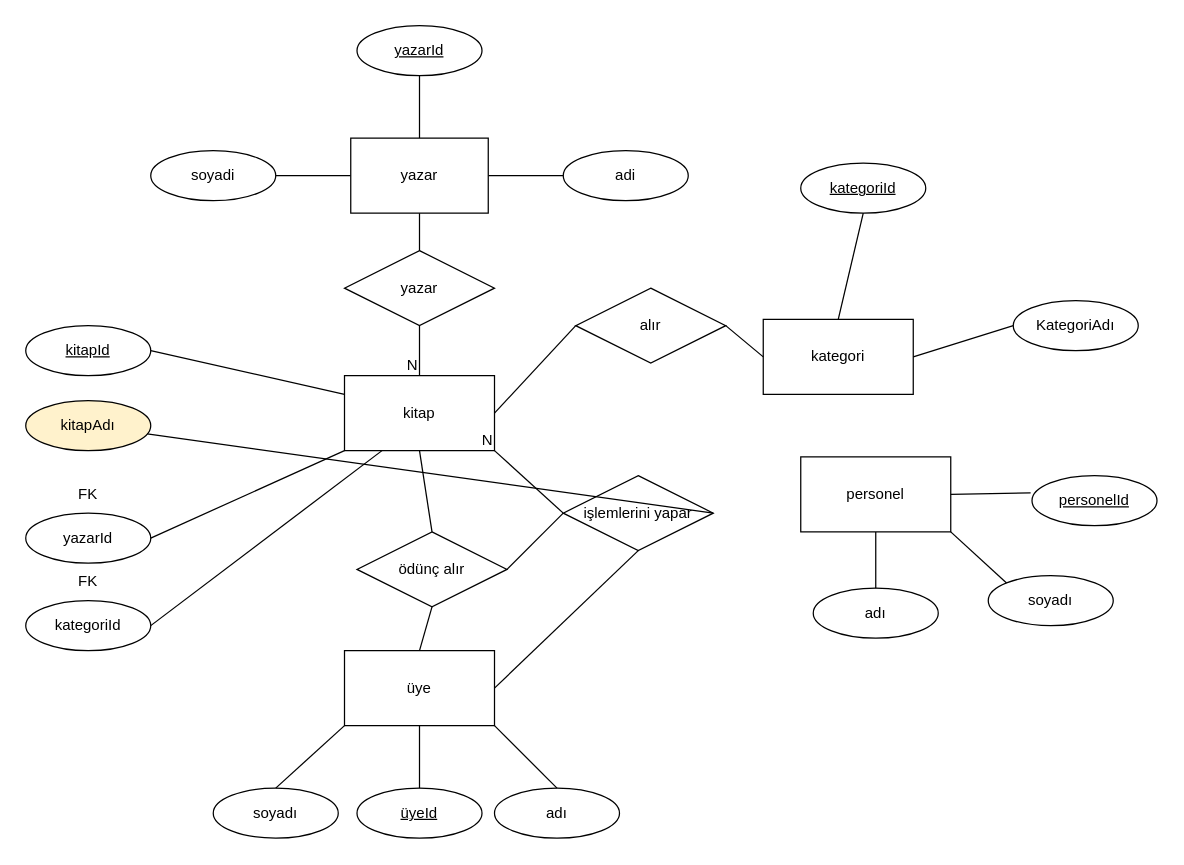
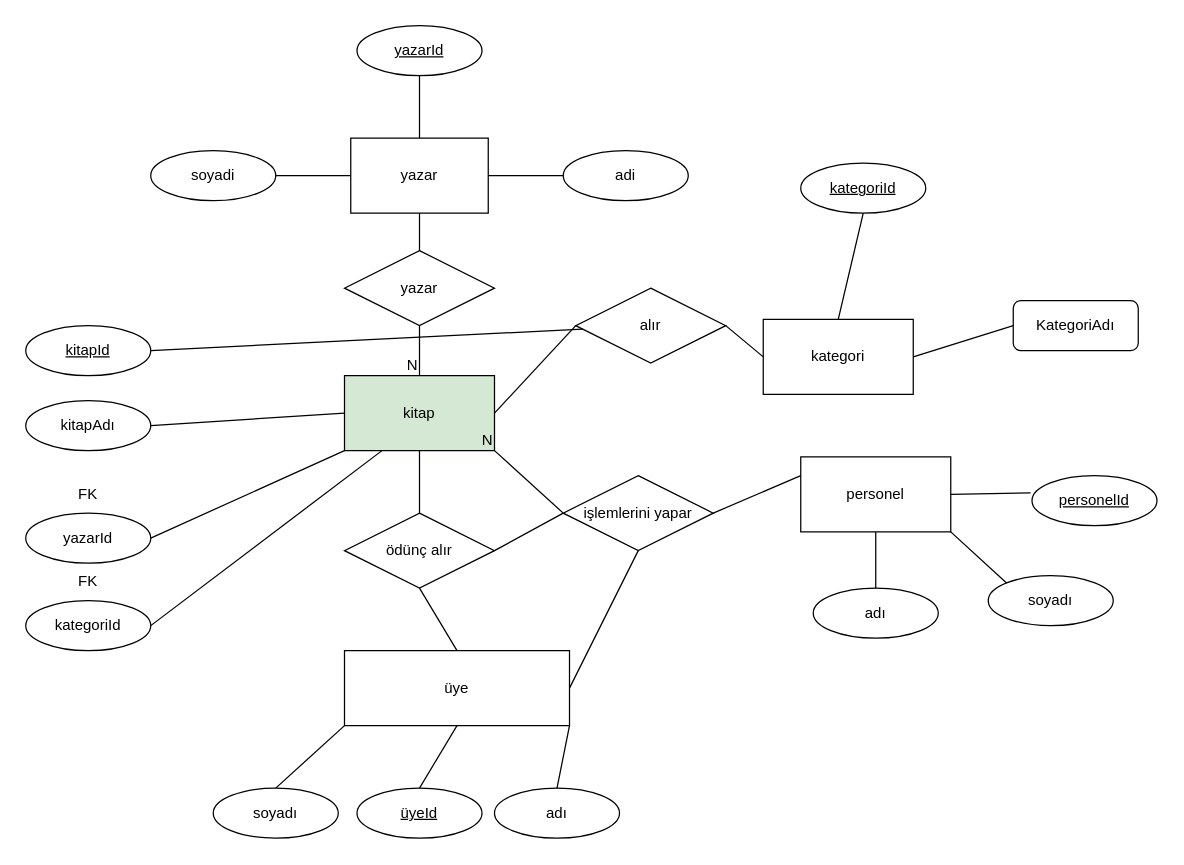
  <mxCell id="0" />
  <mxCell id="1" parent="0" />
  <mxCell id="2" value="&lt;div&gt;kategori&lt;/div&gt;" style="rounded=0;whiteSpace=wrap;html=1;" parent="1" vertex="1"><mxGeometry x="610" y="255" width="120" height="60" as="geometry" /></mxCell>
- <mxCell id="3" value="üye" style="rounded=0;whiteSpace=wrap;html=1;" parent="1" vertex="1"><mxGeometry x="275" y="520" width="120" height="60" as="geometry" /></mxCell>
+ <mxCell id="3" value="üye" style="rounded=0;whiteSpace=wrap;html=1;" parent="1" vertex="1"><mxGeometry x="275" y="520" width="180" height="60" as="geometry" /></mxCell>
  <mxCell id="4" value="personel" style="rounded=0;whiteSpace=wrap;html=1;" parent="1" vertex="1"><mxGeometry x="640" y="365" width="120" height="60" as="geometry" /></mxCell>
- <mxCell id="5" value="kitap" style="rounded=0;whiteSpace=wrap;html=1;" parent="1" vertex="1"><mxGeometry x="275" y="300" width="120" height="60" as="geometry" /></mxCell>
+ <mxCell id="5" value="kitap" style="rounded=0;whiteSpace=wrap;html=1;fillColor=#d5e8d4;" parent="1" vertex="1"><mxGeometry x="275" y="300" width="120" height="60" as="geometry" /></mxCell>
  <mxCell id="6" value="" style="endArrow=none;html=1;rounded=0;exitX=0.5;exitY=1;exitDx=0;exitDy=0;entryX=0.5;entryY=0;entryDx=0;entryDy=0;" parent="1" source="22" target="5" edge="1"><mxGeometry relative="1" as="geometry"><mxPoint x="390" y="250" as="sourcePoint" /><mxPoint x="550" y="250" as="targetPoint" /></mxGeometry></mxCell>
  <mxCell id="7" value="N" style="resizable=0;html=1;whiteSpace=wrap;align=right;verticalAlign=bottom;" parent="6" connectable="0" vertex="1"><mxGeometry x="1" relative="1" as="geometry" /></mxCell>
  <mxCell id="8" value="yazar" style="shape=rhombus;perimeter=rhombusPerimeter;whiteSpace=wrap;html=1;align=center;" parent="1" vertex="1"><mxGeometry x="275" y="200" width="120" height="60" as="geometry" /></mxCell>
  <mxCell id="9" value="kategoriId" style="ellipse;whiteSpace=wrap;html=1;align=center;fontStyle=4;" parent="1" vertex="1"><mxGeometry x="640" y="130" width="100" height="40" as="geometry" /></mxCell>
  <mxCell id="10" value="" style="endArrow=none;html=1;rounded=0;entryX=0.5;entryY=1;entryDx=0;entryDy=0;exitX=0.5;exitY=0;exitDx=0;exitDy=0;" parent="1" source="2" target="9" edge="1"><mxGeometry width="50" height="50" relative="1" as="geometry"><mxPoint x="429" y="110" as="sourcePoint" /><mxPoint x="479" y="60" as="targetPoint" /><Array as="points" /></mxGeometry></mxCell>
- <mxCell id="11" value="KategoriAdı" style="ellipse;whiteSpace=wrap;html=1;align=center;" parent="1" vertex="1"><mxGeometry x="810" y="240" width="100" height="40" as="geometry" /></mxCell>
+ <mxCell id="11" value="KategoriAdı" style="whiteSpace=wrap;html=1;align=center;rounded=1;" parent="1" vertex="1"><mxGeometry x="810" y="240" width="100" height="40" as="geometry" /></mxCell>
  <mxCell id="12" value="" style="endArrow=none;html=1;rounded=0;entryX=0;entryY=0.5;entryDx=0;entryDy=0;exitX=1;exitY=0.5;exitDx=0;exitDy=0;" parent="1" source="2" target="11" edge="1"><mxGeometry width="50" height="50" relative="1" as="geometry"><mxPoint x="450" y="290" as="sourcePoint" /><mxPoint x="500" y="240" as="targetPoint" /><Array as="points" /></mxGeometry></mxCell>
  <mxCell id="13" value="soyadi" style="ellipse;whiteSpace=wrap;html=1;align=center;" parent="1" vertex="1"><mxGeometry x="120" y="120" width="100" height="40" as="geometry" /></mxCell>
  <mxCell id="14" value="adi" style="ellipse;whiteSpace=wrap;html=1;align=center;" parent="1" vertex="1"><mxGeometry x="450" y="120" width="100" height="40" as="geometry" /></mxCell>
  <mxCell id="15" value="personelId" style="ellipse;whiteSpace=wrap;html=1;align=center;fontStyle=4;" parent="1" vertex="1"><mxGeometry x="825" y="380" width="100" height="40" as="geometry" /></mxCell>
  <mxCell id="16" value="" style="endArrow=none;html=1;rounded=0;entryX=-0.011;entryY=0.343;entryDx=0;entryDy=0;entryPerimeter=0;exitX=1;exitY=0.5;exitDx=0;exitDy=0;" parent="1" source="4" target="15" edge="1"><mxGeometry width="50" height="50" relative="1" as="geometry"><mxPoint x="450" y="290" as="sourcePoint" /><mxPoint x="500" y="240" as="targetPoint" /></mxGeometry></mxCell>
  <mxCell id="17" value="" style="endArrow=none;html=1;rounded=0;entryX=1;entryY=0.5;entryDx=0;entryDy=0;exitX=0;exitY=0.5;exitDx=0;exitDy=0;" parent="1" source="22" target="13" edge="1"><mxGeometry width="50" height="50" relative="1" as="geometry"><mxPoint x="450" y="290" as="sourcePoint" /><mxPoint x="500" y="240" as="targetPoint" /><Array as="points" /></mxGeometry></mxCell>
  <mxCell id="18" value="" style="endArrow=none;html=1;rounded=0;entryX=0;entryY=0.5;entryDx=0;entryDy=0;exitX=1;exitY=0.5;exitDx=0;exitDy=0;" parent="1" source="22" target="14" edge="1"><mxGeometry width="50" height="50" relative="1" as="geometry"><mxPoint x="540" y="240" as="sourcePoint" /><mxPoint x="590" y="190" as="targetPoint" /></mxGeometry></mxCell>
  <mxCell id="19" value="yazarId" style="ellipse;whiteSpace=wrap;html=1;align=center;fontStyle=4;" parent="1" vertex="1"><mxGeometry x="285" y="20" width="100" height="40" as="geometry" /></mxCell>
  <mxCell id="20" value="" style="endArrow=none;html=1;rounded=0;entryX=0.5;entryY=1;entryDx=0;entryDy=0;exitX=0.5;exitY=0;exitDx=0;exitDy=0;" parent="1" source="22" target="19" edge="1"><mxGeometry width="50" height="50" relative="1" as="geometry"><mxPoint x="540" y="240" as="sourcePoint" /><mxPoint x="590" y="190" as="targetPoint" /></mxGeometry></mxCell>
  <mxCell id="21" value="&lt;div&gt;alır&lt;/div&gt;" style="shape=rhombus;perimeter=rhombusPerimeter;whiteSpace=wrap;html=1;align=center;" parent="1" vertex="1"><mxGeometry x="460" y="230" width="120" height="60" as="geometry" /></mxCell>
  <mxCell id="22" value="yazar" style="rounded=0;whiteSpace=wrap;html=1;" parent="1" vertex="1"><mxGeometry x="280" y="110" width="110" height="60" as="geometry" /></mxCell>
  <mxCell id="23" value="&lt;div&gt;işlemlerini yapar&lt;/div&gt;" style="shape=rhombus;perimeter=rhombusPerimeter;whiteSpace=wrap;html=1;align=center;" parent="1" vertex="1"><mxGeometry x="450" y="380" width="120" height="60" as="geometry" /></mxCell>
- <mxCell id="24" value="ödünç alır" style="shape=rhombus;perimeter=rhombusPerimeter;whiteSpace=wrap;html=1;align=center;" parent="1" vertex="1"><mxGeometry x="285" y="425" width="120" height="60" as="geometry" /></mxCell>
+ <mxCell id="24" value="ödünç alır" style="shape=rhombus;perimeter=rhombusPerimeter;whiteSpace=wrap;html=1;align=center;" parent="1" vertex="1"><mxGeometry x="275" y="410" width="120" height="60" as="geometry" /></mxCell>
  <mxCell id="25" value="üyeId" style="ellipse;whiteSpace=wrap;html=1;align=center;fontStyle=4;" parent="1" vertex="1"><mxGeometry x="285" y="630" width="100" height="40" as="geometry" /></mxCell>
  <mxCell id="26" value="adı" style="ellipse;whiteSpace=wrap;html=1;align=center;" parent="1" vertex="1"><mxGeometry x="395" y="630" width="100" height="40" as="geometry" /></mxCell>
  <mxCell id="27" value="soyadı" style="ellipse;whiteSpace=wrap;html=1;align=center;" parent="1" vertex="1"><mxGeometry x="170" y="630" width="100" height="40" as="geometry" /></mxCell>
  <mxCell id="28" value="" style="endArrow=none;html=1;rounded=0;entryX=0.5;entryY=0;entryDx=0;entryDy=0;exitX=0.5;exitY=1;exitDx=0;exitDy=0;" parent="1" source="3" target="25" edge="1"><mxGeometry relative="1" as="geometry"><mxPoint x="480" y="460" as="sourcePoint" /><mxPoint x="640" y="460" as="targetPoint" /></mxGeometry></mxCell>
  <mxCell id="29" value="kategoriId" style="ellipse;whiteSpace=wrap;html=1;align=center;" parent="1" vertex="1"><mxGeometry x="20" y="480" width="100" height="40" as="geometry" /></mxCell>
  <mxCell id="30" value="yazarId" style="ellipse;whiteSpace=wrap;html=1;align=center;" parent="1" vertex="1"><mxGeometry x="20" y="410" width="100" height="40" as="geometry" /></mxCell>
- <mxCell id="31" value="kitapAdı" style="ellipse;whiteSpace=wrap;html=1;align=center;fillColor=#fff2cc;" parent="1" vertex="1"><mxGeometry x="20" y="320" width="100" height="40" as="geometry" /></mxCell>
+ <mxCell id="31" value="kitapAdı" style="ellipse;whiteSpace=wrap;html=1;align=center;" parent="1" vertex="1"><mxGeometry x="20" y="320" width="100" height="40" as="geometry" /></mxCell>
  <mxCell id="32" value="kitapId" style="ellipse;whiteSpace=wrap;html=1;align=center;fontStyle=4;" parent="1" vertex="1"><mxGeometry x="20" y="260" width="100" height="40" as="geometry" /></mxCell>
  <mxCell id="33" value="" style="endArrow=none;html=1;rounded=0;exitX=1;exitY=0.5;exitDx=0;exitDy=0;entryX=0.25;entryY=1;entryDx=0;entryDy=0;" parent="1" source="29" target="5" edge="1"><mxGeometry relative="1" as="geometry"><mxPoint x="480" y="400" as="sourcePoint" /><mxPoint x="640" y="400" as="targetPoint" /></mxGeometry></mxCell>
  <mxCell id="34" value="" style="endArrow=none;html=1;rounded=0;exitX=1;exitY=0.5;exitDx=0;exitDy=0;entryX=0;entryY=1;entryDx=0;entryDy=0;" parent="1" source="30" target="5" edge="1"><mxGeometry relative="1" as="geometry"><mxPoint x="170" y="490" as="sourcePoint" /><mxPoint x="355" y="380" as="targetPoint" /></mxGeometry></mxCell>
- <mxCell id="36" value="" style="endArrow=none;html=1;rounded=0;exitX=1;exitY=0.5;exitDx=0;exitDy=0;entryX=0;entryY=0.25;entryDx=0;entryDy=0;" parent="1" source="32" target="5" edge="1"><mxGeometry relative="1" as="geometry"><mxPoint x="160" y="380" as="sourcePoint" /><mxPoint x="345" y="270" as="targetPoint" /></mxGeometry></mxCell>
+ <mxCell id="35" value="" style="endArrow=none;html=1;rounded=0;exitX=1;exitY=0.5;exitDx=0;exitDy=0;entryX=0;entryY=0.5;entryDx=0;entryDy=0;" parent="1" source="31" target="5" edge="1"><mxGeometry relative="1" as="geometry"><mxPoint x="180" y="410" as="sourcePoint" /><mxPoint x="365" y="300" as="targetPoint" /></mxGeometry></mxCell>
+ <mxCell id="36" value="" style="endArrow=none;html=1;rounded=0;exitX=1;exitY=0.5;exitDx=0;exitDy=0;" parent="1" source="32" target="21" edge="1"><mxGeometry relative="1" as="geometry"><mxPoint x="160" y="380" as="sourcePoint" /><mxPoint x="345" y="270" as="targetPoint" /></mxGeometry></mxCell>
  <mxCell id="37" value="" style="shape=table;startSize=0;container=1;collapsible=1;childLayout=tableLayout;fixedRows=1;rowLines=0;fontStyle=0;align=center;resizeLast=1;strokeColor=none;fillColor=none;collapsible=0;" parent="1" vertex="1"><mxGeometry x="55" y="450" width="180" height="30" as="geometry" /></mxCell>
  <mxCell id="38" value="" style="shape=tableRow;horizontal=0;startSize=0;swimlaneHead=0;swimlaneBody=0;fillColor=none;collapsible=0;dropTarget=0;points=[[0,0.5],[1,0.5]];portConstraint=eastwest;top=0;left=0;right=0;bottom=0;" parent="37" vertex="1"><mxGeometry width="180" height="30" as="geometry" /></mxCell>
  <mxCell id="39" value="FK" style="shape=partialRectangle;connectable=0;fillColor=none;top=0;left=0;bottom=0;right=0;fontStyle=0;overflow=hidden;whiteSpace=wrap;html=1;" parent="38" vertex="1"><mxGeometry width="30" height="30" as="geometry"><mxRectangle width="30" height="30" as="alternateBounds" /></mxGeometry></mxCell>
  <mxCell id="40" value="" style="shape=partialRectangle;connectable=0;fillColor=none;top=0;left=0;bottom=0;right=0;align=left;spacingLeft=6;fontStyle=0;overflow=hidden;whiteSpace=wrap;html=1;" parent="38" vertex="1"><mxGeometry x="30" width="150" height="30" as="geometry"><mxRectangle width="150" height="30" as="alternateBounds" /></mxGeometry></mxCell>
  <mxCell id="41" value="" style="shape=table;startSize=0;container=1;collapsible=1;childLayout=tableLayout;fixedRows=1;rowLines=0;fontStyle=0;align=center;resizeLast=1;strokeColor=none;fillColor=none;collapsible=0;" parent="1" vertex="1"><mxGeometry x="55" y="380" width="50" height="30" as="geometry" /></mxCell>
  <mxCell id="42" value="" style="shape=tableRow;horizontal=0;startSize=0;swimlaneHead=0;swimlaneBody=0;fillColor=none;collapsible=0;dropTarget=0;points=[[0,0.5],[1,0.5]];portConstraint=eastwest;top=0;left=0;right=0;bottom=0;" parent="41" vertex="1"><mxGeometry width="50" height="30" as="geometry" /></mxCell>
  <mxCell id="43" value="FK" style="shape=partialRectangle;connectable=0;fillColor=none;top=0;left=0;bottom=0;right=0;fontStyle=0;overflow=hidden;whiteSpace=wrap;html=1;" parent="42" vertex="1"><mxGeometry width="30" height="30" as="geometry"><mxRectangle width="30" height="30" as="alternateBounds" /></mxGeometry></mxCell>
  <mxCell id="44" value="" style="shape=partialRectangle;connectable=0;fillColor=none;top=0;left=0;bottom=0;right=0;align=left;spacingLeft=6;fontStyle=0;overflow=hidden;whiteSpace=wrap;html=1;" parent="42" vertex="1"><mxGeometry x="30" width="20" height="30" as="geometry"><mxRectangle width="20" height="30" as="alternateBounds" /></mxGeometry></mxCell>
  <mxCell id="45" value="adı" style="ellipse;whiteSpace=wrap;html=1;align=center;" parent="1" vertex="1"><mxGeometry x="650" y="470" width="100" height="40" as="geometry" /></mxCell>
  <mxCell id="46" value="soyadı" style="ellipse;whiteSpace=wrap;html=1;align=center;" parent="1" vertex="1"><mxGeometry x="790" y="460" width="100" height="40" as="geometry" /></mxCell>
  <mxCell id="47" style="edgeStyle=orthogonalEdgeStyle;rounded=0;orthogonalLoop=1;jettySize=auto;html=1;exitX=0.5;exitY=1;exitDx=0;exitDy=0;" parent="1" source="46" target="46" edge="1"><mxGeometry relative="1" as="geometry" /></mxCell>
  <mxCell id="48" value="" style="endArrow=none;html=1;rounded=0;" parent="1" edge="1"><mxGeometry relative="1" as="geometry"><mxPoint x="480" y="400" as="sourcePoint" /><mxPoint x="480" y="400" as="targetPoint" /></mxGeometry></mxCell>
  <mxCell id="49" value="" style="endArrow=none;html=1;rounded=0;exitX=0;exitY=0;exitDx=0;exitDy=0;entryX=1;entryY=1;entryDx=0;entryDy=0;" parent="1" source="46" target="4" edge="1"><mxGeometry relative="1" as="geometry"><mxPoint x="480" y="400" as="sourcePoint" /><mxPoint x="640" y="400" as="targetPoint" /></mxGeometry></mxCell>
  <mxCell id="50" value="" style="endArrow=none;html=1;rounded=0;entryX=0.5;entryY=0;entryDx=0;entryDy=0;exitX=0.5;exitY=1;exitDx=0;exitDy=0;" parent="1" source="4" target="45" edge="1"><mxGeometry relative="1" as="geometry"><mxPoint x="480" y="400" as="sourcePoint" /><mxPoint x="640" y="400" as="targetPoint" /></mxGeometry></mxCell>
  <mxCell id="51" value="" style="endArrow=none;html=1;rounded=0;exitX=1;exitY=0.5;exitDx=0;exitDy=0;entryX=0;entryY=0.5;entryDx=0;entryDy=0;" parent="1" source="5" edge="1" target="21"><mxGeometry relative="1" as="geometry"><mxPoint x="480" y="340" as="sourcePoint" /><mxPoint x="450" y="330" as="targetPoint" /></mxGeometry></mxCell>
- <mxCell id="52" value="" style="endArrow=none;html=1;rounded=0;exitX=1;exitY=0.5;exitDx=0;exitDy=0;" parent="1" source="23" target="31" edge="1"><mxGeometry relative="1" as="geometry"><mxPoint x="540" y="470" as="sourcePoint" /><mxPoint x="605" y="525" as="targetPoint" /></mxGeometry></mxCell>
+ <mxCell id="52" value="" style="endArrow=none;html=1;rounded=0;exitX=1;exitY=0.5;exitDx=0;exitDy=0;entryX=0;entryY=0.25;entryDx=0;entryDy=0;" parent="1" source="23" target="4" edge="1"><mxGeometry relative="1" as="geometry"><mxPoint x="540" y="470" as="sourcePoint" /><mxPoint x="605" y="525" as="targetPoint" /></mxGeometry></mxCell>
  <mxCell id="53" value="" style="endArrow=none;html=1;rounded=0;exitX=1;exitY=0.5;exitDx=0;exitDy=0;entryX=0;entryY=0.5;entryDx=0;entryDy=0;" parent="1" target="2" edge="1" source="21"><mxGeometry relative="1" as="geometry"><mxPoint x="570" y="330" as="sourcePoint" /><mxPoint x="635" y="385" as="targetPoint" /></mxGeometry></mxCell>
  <mxCell id="54" value="" style="endArrow=none;html=1;rounded=0;entryX=1;entryY=1;entryDx=0;entryDy=0;exitX=0;exitY=0.5;exitDx=0;exitDy=0;" parent="1" source="23" target="5" edge="1"><mxGeometry relative="1" as="geometry"><mxPoint x="480" y="310" as="sourcePoint" /><mxPoint x="640" y="310" as="targetPoint" /></mxGeometry></mxCell>
  <mxCell id="55" value="N" style="resizable=0;html=1;whiteSpace=wrap;align=right;verticalAlign=bottom;" parent="54" connectable="0" vertex="1"><mxGeometry x="1" relative="1" as="geometry" /></mxCell>
  <mxCell id="56" value="" style="endArrow=none;html=1;rounded=0;exitX=0.5;exitY=0;exitDx=0;exitDy=0;entryX=1;entryY=1;entryDx=0;entryDy=0;" parent="1" source="26" target="3" edge="1"><mxGeometry relative="1" as="geometry"><mxPoint x="480" y="370" as="sourcePoint" /><mxPoint x="640" y="370" as="targetPoint" /></mxGeometry></mxCell>
  <mxCell id="57" value="" style="endArrow=none;html=1;rounded=0;exitX=0.5;exitY=1;exitDx=0;exitDy=0;entryX=0.5;entryY=0;entryDx=0;entryDy=0;" edge="1" parent="1" source="5" target="24"><mxGeometry relative="1" as="geometry"><mxPoint x="480" y="280" as="sourcePoint" /><mxPoint x="640" y="280" as="targetPoint" /></mxGeometry></mxCell>
  <mxCell id="58" value="" style="endArrow=none;html=1;rounded=0;exitX=0.5;exitY=0;exitDx=0;exitDy=0;entryX=0.5;entryY=1;entryDx=0;entryDy=0;" edge="1" parent="1" source="3" target="24"><mxGeometry relative="1" as="geometry"><mxPoint x="480" y="280" as="sourcePoint" /><mxPoint x="640" y="280" as="targetPoint" /></mxGeometry></mxCell>
  <mxCell id="59" value="" style="endArrow=none;html=1;rounded=0;exitX=1;exitY=0.5;exitDx=0;exitDy=0;entryX=0.5;entryY=1;entryDx=0;entryDy=0;" edge="1" parent="1" source="3" target="23"><mxGeometry relative="1" as="geometry"><mxPoint x="480" y="340" as="sourcePoint" /><mxPoint x="640" y="340" as="targetPoint" /></mxGeometry></mxCell>
  <mxCell id="60" value="" style="endArrow=none;html=1;rounded=0;exitX=0.5;exitY=0;exitDx=0;exitDy=0;entryX=0;entryY=1;entryDx=0;entryDy=0;" edge="1" parent="1" source="27" target="3"><mxGeometry relative="1" as="geometry"><mxPoint x="510" y="340" as="sourcePoint" /><mxPoint x="670" y="340" as="targetPoint" /></mxGeometry></mxCell>
  <mxCell id="61" value="" style="endArrow=none;html=1;rounded=0;exitX=1;exitY=0.5;exitDx=0;exitDy=0;entryX=0;entryY=0.5;entryDx=0;entryDy=0;" edge="1" parent="1" source="24" target="23"><mxGeometry relative="1" as="geometry"><mxPoint x="510" y="340" as="sourcePoint" /><mxPoint x="670" y="340" as="targetPoint" /></mxGeometry></mxCell>
